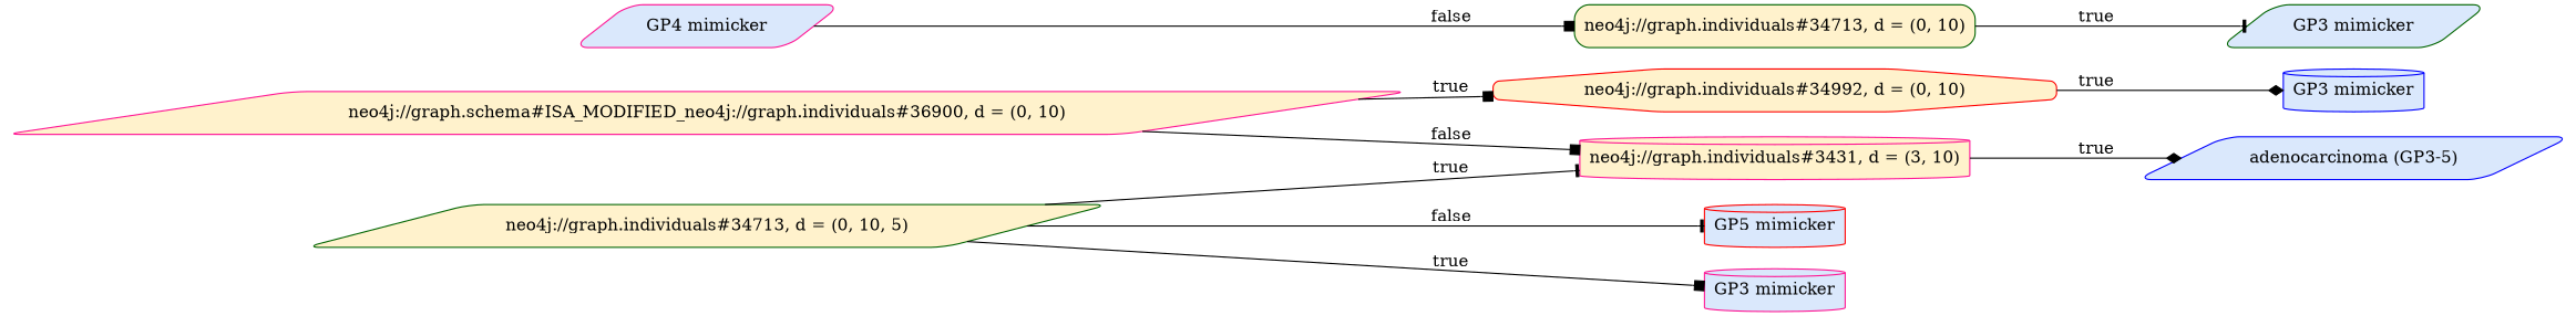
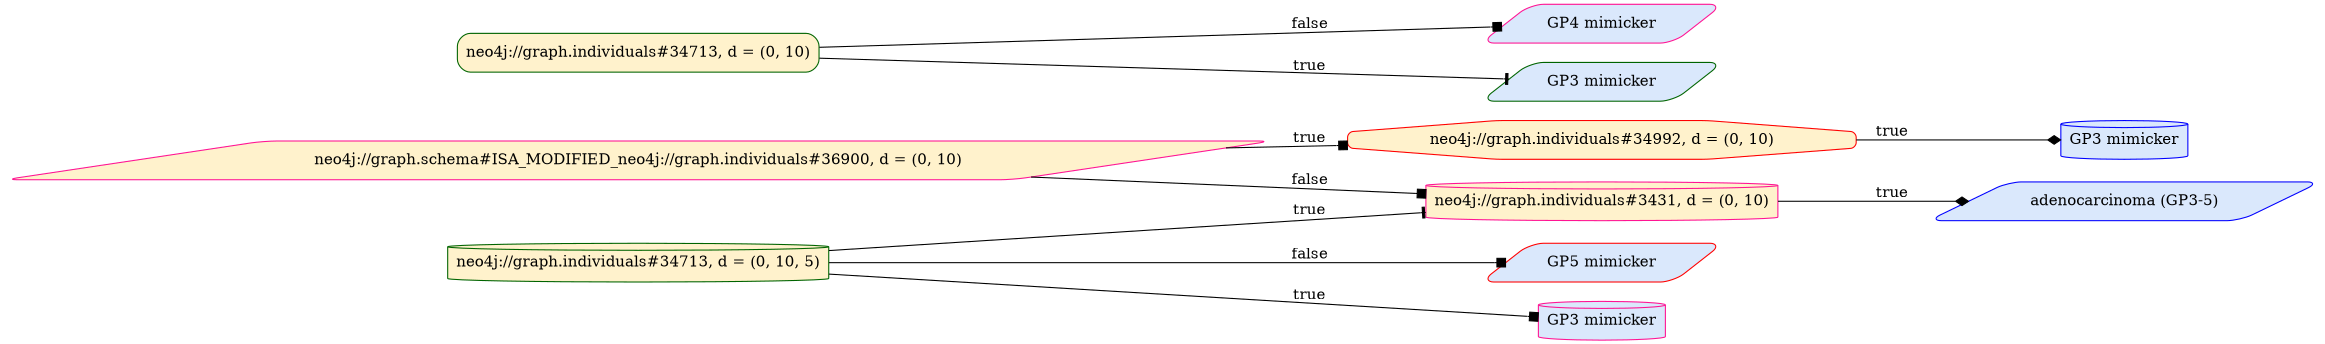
  digraph {
    fontname="Times-Roman"
    rankdir=LR
    node [color=deeppink fillcolor="#DAE8FC" fontname="Times-Roman" shape=parallelogram style="rounded,filled"]
    edge [arrowhead=box]
    n1 [fillcolor="#FFF2CC" label="neo4j://graph.schema#ISA_MODIFIED_neo4j://graph.individuals#36900, d = (0, 10)"]
-   n2 [fillcolor="#FFF2CC" label="neo4j://graph.individuals#3431, d = (3, 10)" shape=cylinder]
+   n2 [fillcolor="#FFF2CC" label="neo4j://graph.individuals#3431, d = (0, 10)" shape=cylinder]
    n3 [color=red fillcolor="#FFF2CC" label="neo4j://graph.individuals#34992, d = (0, 10)" shape=octagon]
    n4 [color=blue label="adenocarcinoma (GP3-5)"]
    n5 [color=blue label="GP3 mimicker" shape=cylinder]
-   n6 [color=darkgreen fillcolor="#FFF2CC" label="neo4j://graph.individuals#34713, d = (0, 10, 5)"]
-   n7 [color=red label="GP5 mimicker" shape=cylinder]
+   n6 [color=darkgreen fillcolor="#FFF2CC" label="neo4j://graph.individuals#34713, d = (0, 10, 5)" shape=cylinder]
+   n7 [color=red label="GP5 mimicker"]
    n8 [label="GP3 mimicker" shape=cylinder]
    n9 [color=darkgreen fillcolor="#FFF2CC" label="neo4j://graph.individuals#34713, d = (0, 10)" shape=box]
    n10 [label="GP4 mimicker"]
    n11 [color=darkgreen label="GP3 mimicker"]
    n1 -> n2 [label=false]
    n1 -> n3 [label=true]
    n2 -> n4 [arrowhead=diamond label=true]
    n3 -> n5 [arrowhead=diamond label=true]
    n6 -> n2 [arrowhead=tee label=true]
-   n6 -> n7 [arrowhead=tee label=false]
+   n6 -> n7 [label=false]
    n6 -> n8 [label=true]
-   n10 -> n9 [label=false]
+   n9 -> n10 [label=false]
    n9 -> n11 [arrowhead=tee label=true]
  }
